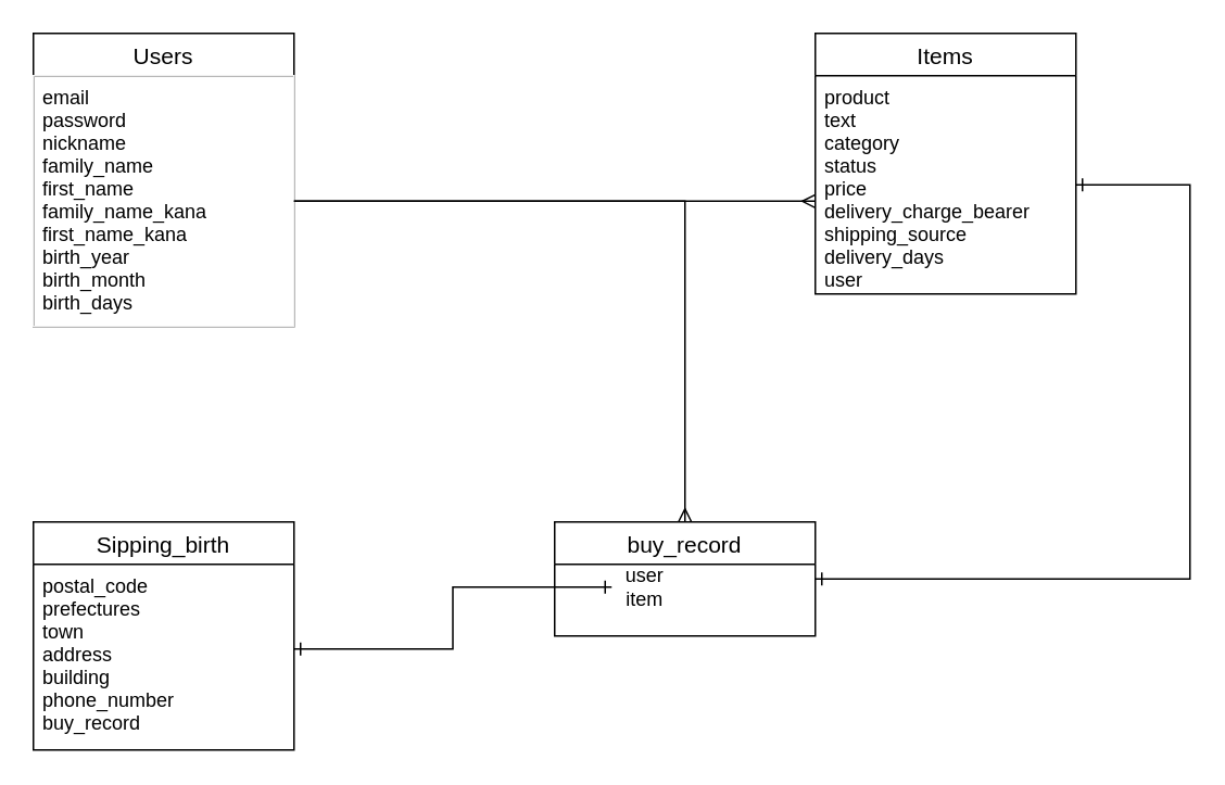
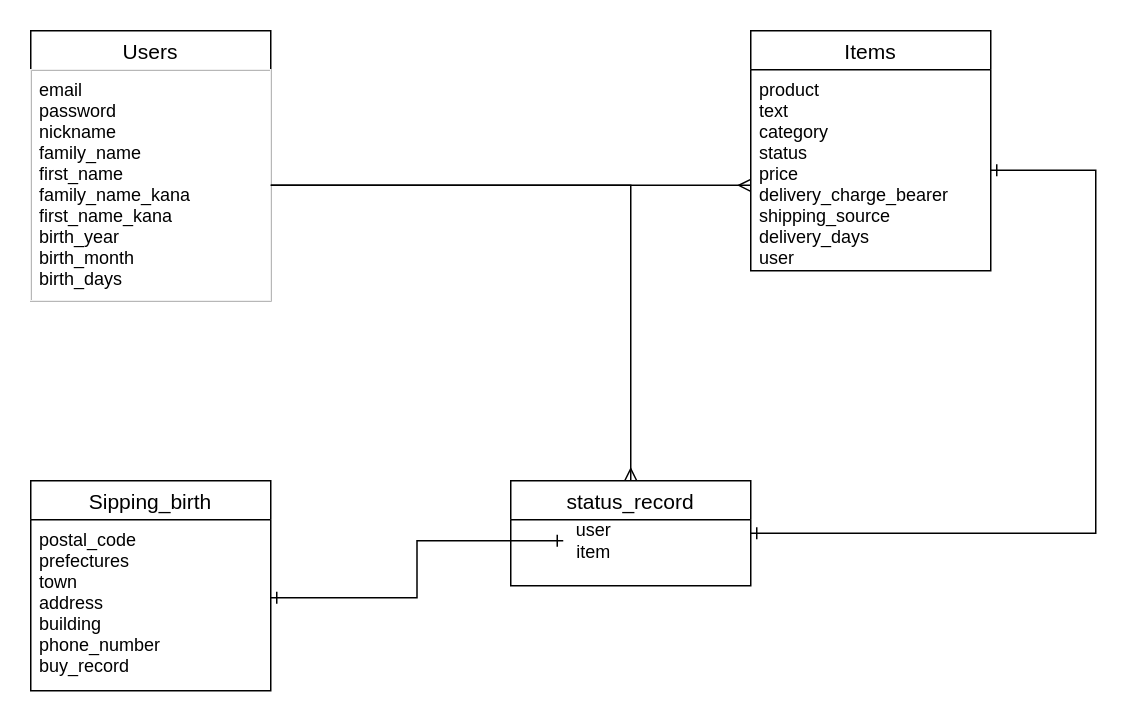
  <mxCell id="0" />
  <mxCell id="1" parent="0" />
  <mxCell id="2" value="Users" style="swimlane;fontStyle=0;childLayout=stackLayout;horizontal=1;startSize=26;horizontalStack=0;resizeParent=1;resizeParentMax=0;resizeLast=0;collapsible=1;marginBottom=0;align=center;fontSize=14;" parent="1" vertex="1"><mxGeometry x="20" y="20" width="160" height="180" as="geometry"><mxRectangle x="210" y="100" width="70" height="26" as="alternateBounds" /></mxGeometry></mxCell>
  <mxCell id="3" value="email&#10;password&#10;nickname&#10;family_name&#10;first_name&#10;family_name_kana&#10;first_name_kana&#10;birth_year&#10;birth_month&#10;birth_days" style="text;fillColor=none;spacingLeft=4;spacingRight=4;overflow=hidden;rotatable=0;points=[[0,0.5],[1,0.5]];portConstraint=eastwest;fontSize=12;strokeColor=#f0f0f0;" parent="2" vertex="1"><mxGeometry y="26" width="160" height="154" as="geometry" /></mxCell>
  <mxCell id="4" value="Items" style="swimlane;fontStyle=0;childLayout=stackLayout;horizontal=1;startSize=26;horizontalStack=0;resizeParent=1;resizeParentMax=0;resizeLast=0;collapsible=1;marginBottom=0;align=center;fontSize=14;" parent="1" vertex="1"><mxGeometry x="500" y="20" width="160" height="160" as="geometry" /></mxCell>
  <mxCell id="5" value="product&#10;text&#10;category&#10;status&#10;price&#10;delivery_charge_bearer&#10;shipping_source&#10;delivery_days&#10;user" style="text;strokeColor=none;fillColor=none;spacingLeft=4;spacingRight=4;overflow=hidden;rotatable=0;points=[[0,0.5],[1,0.5]];portConstraint=eastwest;fontSize=12;" parent="4" vertex="1"><mxGeometry y="26" width="160" height="134" as="geometry" /></mxCell>
  <mxCell id="6" value="Sipping_birth" style="swimlane;fontStyle=0;childLayout=stackLayout;horizontal=1;startSize=26;horizontalStack=0;resizeParent=1;resizeParentMax=0;resizeLast=0;collapsible=1;marginBottom=0;align=center;fontSize=14;" parent="1" vertex="1"><mxGeometry x="20" y="320" width="160" height="140" as="geometry" /></mxCell>
  <mxCell id="7" style="edgeStyle=orthogonalEdgeStyle;rounded=0;orthogonalLoop=1;jettySize=auto;html=1;endArrow=ERone;endFill=0;startArrow=ERone;startFill=0;" edge="1" parent="1" source="8" target="10"><mxGeometry relative="1" as="geometry" /></mxCell>
  <mxCell id="8" value="postal_code&#10;prefectures&#10;town&#10;address&#10;building&#10;phone_number&#10;buy_record" style="text;strokeColor=none;fillColor=none;spacingLeft=4;spacingRight=4;overflow=hidden;rotatable=0;points=[[0,0.5],[1,0.5]];portConstraint=eastwest;fontSize=12;" parent="1" vertex="1"><mxGeometry x="20" y="346" width="160" height="104" as="geometry" /></mxCell>
- <mxCell id="9" value="buy_record" style="swimlane;fontStyle=0;childLayout=stackLayout;horizontal=1;startSize=26;horizontalStack=0;resizeParent=1;resizeParentMax=0;resizeLast=0;collapsible=1;marginBottom=0;align=center;fontSize=14;" parent="1" vertex="1"><mxGeometry x="340" y="320" width="160" height="70" as="geometry" /></mxCell>
+ <mxCell id="9" value="status_record" style="swimlane;fontStyle=0;childLayout=stackLayout;horizontal=1;startSize=26;horizontalStack=0;resizeParent=1;resizeParentMax=0;resizeLast=0;collapsible=1;marginBottom=0;align=center;fontSize=14;" parent="1" vertex="1"><mxGeometry x="340" y="320" width="160" height="70" as="geometry" /></mxCell>
  <mxCell id="10" value="user&lt;br&gt;item" style="text;html=1;align=center;verticalAlign=middle;resizable=0;points=[];autosize=1;" parent="1" vertex="1"><mxGeometry x="375" y="345" width="40" height="30" as="geometry" /></mxCell>
  <mxCell id="11" style="edgeStyle=orthogonalEdgeStyle;rounded=0;orthogonalLoop=1;jettySize=auto;html=1;entryX=0;entryY=0.575;entryDx=0;entryDy=0;entryPerimeter=0;endArrow=ERmany;endFill=0;" edge="1" parent="1" source="3" target="5"><mxGeometry relative="1" as="geometry" /></mxCell>
  <mxCell id="12" style="edgeStyle=orthogonalEdgeStyle;rounded=0;orthogonalLoop=1;jettySize=auto;html=1;entryX=0.5;entryY=0;entryDx=0;entryDy=0;endArrow=ERmany;endFill=0;" edge="1" parent="1" source="3" target="9"><mxGeometry relative="1" as="geometry" /></mxCell>
  <mxCell id="13" style="edgeStyle=orthogonalEdgeStyle;rounded=0;orthogonalLoop=1;jettySize=auto;html=1;startArrow=ERone;startFill=0;endArrow=ERone;endFill=0;entryX=1;entryY=0.5;entryDx=0;entryDy=0;" edge="1" parent="1" source="5" target="9"><mxGeometry relative="1" as="geometry"><mxPoint x="510" y="360" as="targetPoint" /><Array as="points"><mxPoint x="730" y="113" /><mxPoint x="730" y="355" /></Array></mxGeometry></mxCell>
